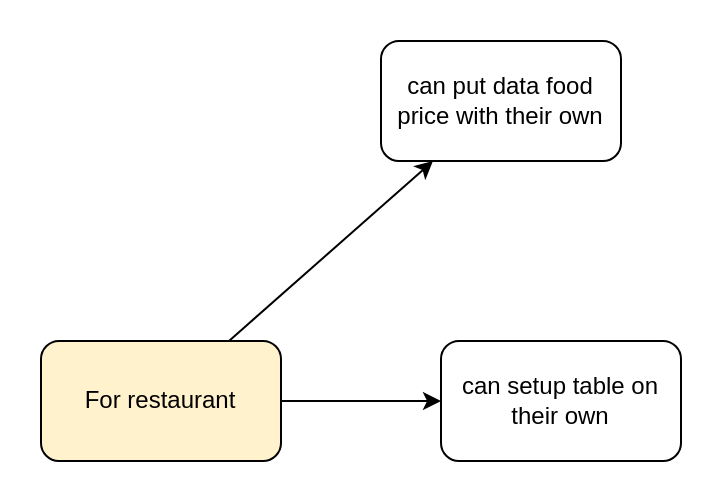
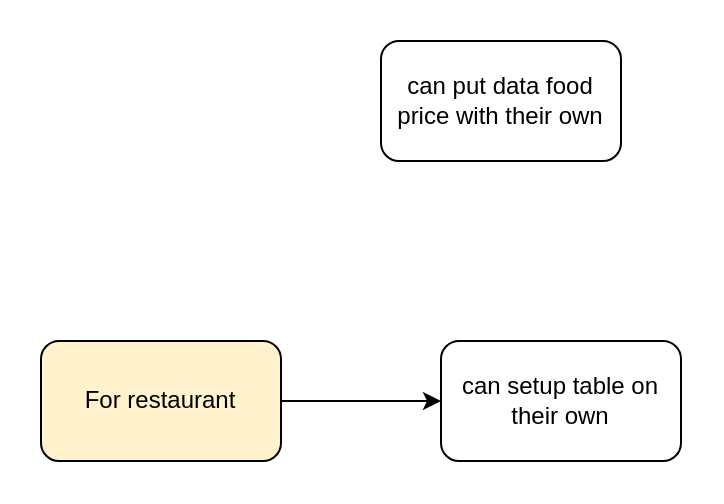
  <mxCell id="0" />
  <mxCell id="1" parent="0" />
  <mxCell id="2" value="" style="edgeStyle=none;html=1;" edge="1" parent="1" source="4" target="5"><mxGeometry relative="1" as="geometry" /></mxCell>
- <mxCell id="3" value="" style="edgeStyle=none;html=1;" edge="1" parent="1" source="4" target="6"><mxGeometry relative="1" as="geometry" /></mxCell>
  <mxCell id="4" value="For restaurant" style="rounded=1;whiteSpace=wrap;html=1;fillColor=#fff2cc;" vertex="1" parent="1"><mxGeometry x="20" y="170" width="120" height="60" as="geometry" /></mxCell>
  <mxCell id="5" value="can setup table on their own" style="whiteSpace=wrap;html=1;rounded=1;" vertex="1" parent="1"><mxGeometry x="220" y="170" width="120" height="60" as="geometry" /></mxCell>
  <mxCell id="6" value="can put data food price with their own" style="whiteSpace=wrap;html=1;rounded=1;" vertex="1" parent="1"><mxGeometry x="190" y="20" width="120" height="60" as="geometry" /></mxCell>
